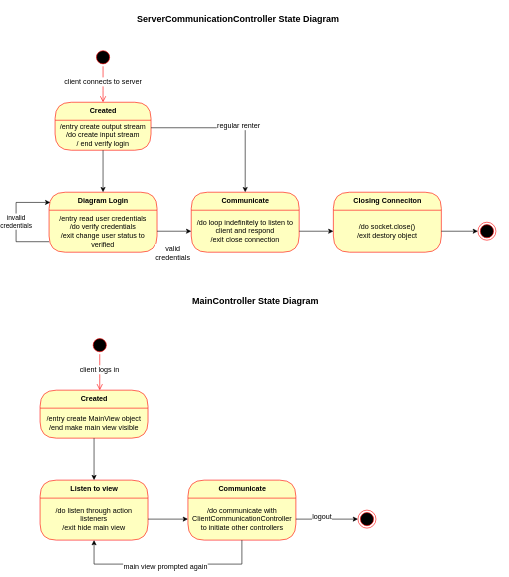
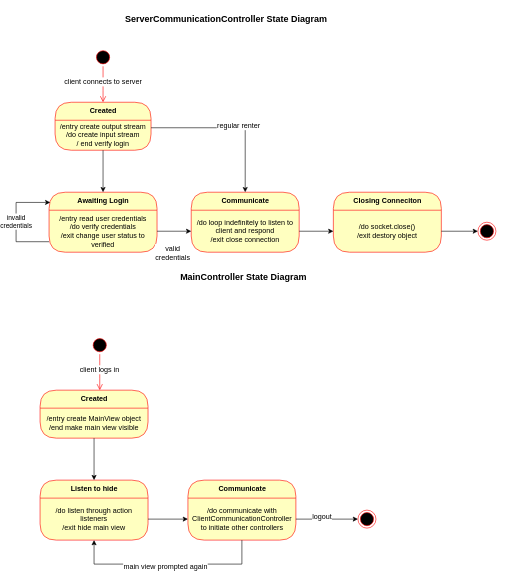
  <mxCell id="0" />
  <mxCell id="1" parent="0" />
  <mxCell id="2" value="" style="ellipse;html=1;shape=startState;fillColor=#000000;strokeColor=#ff0000;" vertex="1" parent="1"><mxGeometry x="110" y="80" width="30" height="30" as="geometry" /></mxCell>
  <mxCell id="3" value="" style="edgeStyle=orthogonalEdgeStyle;html=1;verticalAlign=bottom;endArrow=open;endSize=8;strokeColor=#ff0000;" edge="1" source="2" parent="1"><mxGeometry relative="1" as="geometry"><mxPoint x="125" y="170" as="targetPoint" /></mxGeometry></mxCell>
  <mxCell id="4" value="client connects to server" style="text;html=1;resizable=0;points=[];align=center;verticalAlign=middle;labelBackgroundColor=#ffffff;" vertex="1" connectable="0" parent="3"><mxGeometry x="-0.167" y="-1" relative="1" as="geometry"><mxPoint as="offset" /></mxGeometry></mxCell>
  <mxCell id="5" value="Created" style="swimlane;html=1;fontStyle=1;align=center;verticalAlign=middle;childLayout=stackLayout;horizontal=1;startSize=30;horizontalStack=0;resizeParent=0;resizeLast=1;container=0;fontColor=#000000;collapsible=0;rounded=1;arcSize=30;strokeColor=#ff0000;fillColor=#ffffc0;swimlaneFillColor=#ffffc0;" vertex="1" parent="1"><mxGeometry x="45" y="170" width="160" height="80" as="geometry" /></mxCell>
  <mxCell id="6" value="/entry create output stream&lt;br&gt;/do create input stream&lt;br&gt;/ end verify login" style="text;html=1;strokeColor=none;fillColor=none;align=center;verticalAlign=middle;spacingLeft=4;spacingRight=4;whiteSpace=wrap;overflow=hidden;rotatable=0;fontColor=#000000;" vertex="1" parent="5"><mxGeometry y="30" width="160" height="50" as="geometry" /></mxCell>
- <mxCell id="7" value="&lt;b&gt;&lt;font style=&quot;font-size: 15px&quot;&gt;ServerCommunicationController State Diagram&lt;/font&gt;&lt;/b&gt;" style="text;html=1;resizable=0;points=[];autosize=1;align=left;verticalAlign=top;spacingTop=-4;" vertex="1" parent="1"><mxGeometry x="180" y="20" width="350" height="20" as="geometry" /></mxCell>
- <mxCell id="8" value="Diagram Login" style="swimlane;html=1;fontStyle=1;align=center;verticalAlign=middle;childLayout=stackLayout;horizontal=1;startSize=30;horizontalStack=0;resizeParent=0;resizeLast=1;container=0;fontColor=#000000;collapsible=0;rounded=1;arcSize=30;strokeColor=#ff0000;fillColor=#ffffc0;swimlaneFillColor=#ffffc0;" vertex="1" parent="1"><mxGeometry x="35" y="320" width="180" height="100" as="geometry" /></mxCell>
+ <mxCell id="7" value="&lt;b&gt;&lt;font style=&quot;font-size: 15px&quot;&gt;ServerCommunicationController State Diagram&lt;/font&gt;&lt;/b&gt;" style="text;html=1;resizable=0;points=[];autosize=1;align=left;verticalAlign=top;spacingTop=-4;" vertex="1" parent="1"><mxGeometry x="160" y="20" width="350" height="20" as="geometry" /></mxCell>
+ <mxCell id="8" value="Awaiting Login" style="swimlane;html=1;fontStyle=1;align=center;verticalAlign=middle;childLayout=stackLayout;horizontal=1;startSize=30;horizontalStack=0;resizeParent=0;resizeLast=1;container=0;fontColor=#000000;collapsible=0;rounded=1;arcSize=30;strokeColor=#ff0000;fillColor=#ffffc0;swimlaneFillColor=#ffffc0;" vertex="1" parent="1"><mxGeometry x="35" y="320" width="180" height="100" as="geometry" /></mxCell>
  <mxCell id="9" value="/entry read user credentials&lt;br&gt;/do verify credentials&lt;br&gt;/exit change user status to verified" style="text;html=1;strokeColor=none;fillColor=none;align=center;verticalAlign=middle;spacingLeft=4;spacingRight=4;whiteSpace=wrap;overflow=hidden;rotatable=0;fontColor=#000000;" vertex="1" parent="8"><mxGeometry y="30" width="180" height="70" as="geometry" /></mxCell>
  <mxCell id="10" value="invalid&lt;br&gt;credentials" style="edgeStyle=orthogonalEdgeStyle;rounded=0;orthogonalLoop=1;jettySize=auto;html=1;exitX=0;exitY=0.75;exitDx=0;exitDy=0;entryX=0.011;entryY=0.17;entryDx=0;entryDy=0;entryPerimeter=0;" edge="1" parent="8" source="9" target="8"><mxGeometry relative="1" as="geometry"><mxPoint x="-55" y="50" as="targetPoint" /><Array as="points"><mxPoint x="-55" y="83" /><mxPoint x="-55" y="17" /></Array></mxGeometry></mxCell>
  <mxCell id="11" style="edgeStyle=orthogonalEdgeStyle;rounded=0;orthogonalLoop=1;jettySize=auto;html=1;exitX=0.5;exitY=1;exitDx=0;exitDy=0;entryX=0.5;entryY=0;entryDx=0;entryDy=0;" edge="1" parent="1" source="6" target="8"><mxGeometry relative="1" as="geometry" /></mxCell>
  <mxCell id="12" value="Communicate" style="swimlane;html=1;fontStyle=1;align=center;verticalAlign=middle;childLayout=stackLayout;horizontal=1;startSize=30;horizontalStack=0;resizeParent=0;resizeLast=1;container=0;fontColor=#000000;collapsible=0;rounded=1;arcSize=30;strokeColor=#ff0000;fillColor=#ffffc0;swimlaneFillColor=#ffffc0;" vertex="1" parent="1"><mxGeometry x="272" y="320" width="180" height="100" as="geometry" /></mxCell>
  <mxCell id="13" value="/do loop indefinitely to listen to client and respond&lt;br&gt;/exit close connection" style="text;html=1;strokeColor=none;fillColor=none;align=center;verticalAlign=middle;spacingLeft=4;spacingRight=4;whiteSpace=wrap;overflow=hidden;rotatable=0;fontColor=#000000;" vertex="1" parent="12"><mxGeometry y="30" width="180" height="70" as="geometry" /></mxCell>
  <mxCell id="14" value="Closing Conneciton" style="swimlane;html=1;fontStyle=1;align=center;verticalAlign=middle;childLayout=stackLayout;horizontal=1;startSize=30;horizontalStack=0;resizeParent=0;resizeLast=1;container=0;fontColor=#000000;collapsible=0;rounded=1;arcSize=30;strokeColor=#ff0000;fillColor=#ffffc0;swimlaneFillColor=#ffffc0;" vertex="1" parent="1"><mxGeometry x="509" y="320" width="180" height="100" as="geometry" /></mxCell>
  <mxCell id="15" value="/do socket.close()&lt;br&gt;/exit destory object" style="text;html=1;strokeColor=none;fillColor=none;align=center;verticalAlign=middle;spacingLeft=4;spacingRight=4;whiteSpace=wrap;overflow=hidden;rotatable=0;fontColor=#000000;" vertex="1" parent="14"><mxGeometry y="30" width="180" height="70" as="geometry" /></mxCell>
  <mxCell id="16" style="edgeStyle=orthogonalEdgeStyle;rounded=0;orthogonalLoop=1;jettySize=auto;html=1;exitX=1;exitY=0.5;exitDx=0;exitDy=0;entryX=0;entryY=0.5;entryDx=0;entryDy=0;" edge="1" parent="1" source="13" target="15"><mxGeometry relative="1" as="geometry" /></mxCell>
  <mxCell id="17" value="" style="ellipse;html=1;shape=endState;fillColor=#000000;strokeColor=#ff0000;" vertex="1" parent="1"><mxGeometry x="750" y="370" width="30" height="30" as="geometry" /></mxCell>
  <mxCell id="18" style="edgeStyle=orthogonalEdgeStyle;rounded=0;orthogonalLoop=1;jettySize=auto;html=1;exitX=1;exitY=0.5;exitDx=0;exitDy=0;" edge="1" parent="1" source="15" target="17"><mxGeometry relative="1" as="geometry" /></mxCell>
  <mxCell id="19" style="edgeStyle=orthogonalEdgeStyle;rounded=0;orthogonalLoop=1;jettySize=auto;html=1;exitX=1;exitY=0.5;exitDx=0;exitDy=0;entryX=0;entryY=0.5;entryDx=0;entryDy=0;" edge="1" parent="1" source="9" target="13"><mxGeometry relative="1" as="geometry" /></mxCell>
  <mxCell id="20" value="valid&lt;br&gt;credentials" style="text;html=1;resizable=0;points=[];align=center;verticalAlign=middle;labelBackgroundColor=#ffffff;" vertex="1" connectable="0" parent="19"><mxGeometry x="-0.228" y="3" relative="1" as="geometry"><mxPoint x="3" y="38" as="offset" /></mxGeometry></mxCell>
  <mxCell id="21" style="edgeStyle=orthogonalEdgeStyle;rounded=0;orthogonalLoop=1;jettySize=auto;html=1;exitX=1;exitY=0.25;exitDx=0;exitDy=0;entryX=0.5;entryY=0;entryDx=0;entryDy=0;" edge="1" parent="1" source="6" target="12"><mxGeometry relative="1" as="geometry" /></mxCell>
  <mxCell id="22" value="regular renter" style="text;html=1;resizable=0;points=[];align=center;verticalAlign=middle;labelBackgroundColor=#ffffff;" vertex="1" connectable="0" parent="21"><mxGeometry x="0.099" y="4" relative="1" as="geometry"><mxPoint as="offset" /></mxGeometry></mxCell>
- <mxCell id="23" value="&lt;b&gt;&lt;font style=&quot;font-size: 15px&quot;&gt;MainController State Diagram&lt;/font&gt;&lt;/b&gt;" style="text;html=1;resizable=0;points=[];autosize=1;align=left;verticalAlign=top;spacingTop=-4;" vertex="1" parent="1"><mxGeometry x="272" y="490" width="230" height="20" as="geometry" /></mxCell>
+ <mxCell id="23" value="&lt;b&gt;&lt;font style=&quot;font-size: 15px&quot;&gt;MainController State Diagram&lt;/font&gt;&lt;/b&gt;" style="text;html=1;resizable=0;points=[];autosize=1;align=left;verticalAlign=top;spacingTop=-4;" vertex="1" parent="1"><mxGeometry x="252" y="450" width="230" height="20" as="geometry" /></mxCell>
  <mxCell id="24" value="" style="ellipse;html=1;shape=startState;fillColor=#000000;strokeColor=#ff0000;" vertex="1" parent="1"><mxGeometry x="104.5" y="560" width="30" height="30" as="geometry" /></mxCell>
  <mxCell id="25" value="" style="edgeStyle=orthogonalEdgeStyle;html=1;verticalAlign=bottom;endArrow=open;endSize=8;strokeColor=#ff0000;" edge="1" parent="1" source="24"><mxGeometry relative="1" as="geometry"><mxPoint x="119.5" y="650" as="targetPoint" /></mxGeometry></mxCell>
  <mxCell id="26" value="client logs in" style="text;html=1;resizable=0;points=[];align=center;verticalAlign=middle;labelBackgroundColor=#ffffff;" vertex="1" connectable="0" parent="25"><mxGeometry x="-0.167" y="-1" relative="1" as="geometry"><mxPoint as="offset" /></mxGeometry></mxCell>
  <mxCell id="27" value="Created" style="swimlane;html=1;fontStyle=1;align=center;verticalAlign=middle;childLayout=stackLayout;horizontal=1;startSize=30;horizontalStack=0;resizeParent=0;resizeLast=1;container=0;fontColor=#000000;collapsible=0;rounded=1;arcSize=30;strokeColor=#ff0000;fillColor=#ffffc0;swimlaneFillColor=#ffffc0;" vertex="1" parent="1"><mxGeometry x="20" y="650" width="180" height="80" as="geometry" /></mxCell>
  <mxCell id="28" value="/entry create MainView object&lt;br&gt;/end make main view visible" style="text;html=1;strokeColor=none;fillColor=none;align=center;verticalAlign=middle;spacingLeft=4;spacingRight=4;whiteSpace=wrap;overflow=hidden;rotatable=0;fontColor=#000000;" vertex="1" parent="27"><mxGeometry y="30" width="180" height="50" as="geometry" /></mxCell>
- <mxCell id="29" value="Listen to view" style="swimlane;html=1;fontStyle=1;align=center;verticalAlign=middle;childLayout=stackLayout;horizontal=1;startSize=30;horizontalStack=0;resizeParent=0;resizeLast=1;container=0;fontColor=#000000;collapsible=0;rounded=1;arcSize=30;strokeColor=#ff0000;fillColor=#ffffc0;swimlaneFillColor=#ffffc0;" vertex="1" parent="1"><mxGeometry x="20" y="800" width="180" height="100" as="geometry" /></mxCell>
+ <mxCell id="29" value="Listen to hide" style="swimlane;html=1;fontStyle=1;align=center;verticalAlign=middle;childLayout=stackLayout;horizontal=1;startSize=30;horizontalStack=0;resizeParent=0;resizeLast=1;container=0;fontColor=#000000;collapsible=0;rounded=1;arcSize=30;strokeColor=#ff0000;fillColor=#ffffc0;swimlaneFillColor=#ffffc0;" vertex="1" parent="1"><mxGeometry x="20" y="800" width="180" height="100" as="geometry" /></mxCell>
  <mxCell id="30" value="/do listen through action listeners&lt;br&gt;/exit hide main view" style="text;html=1;strokeColor=none;fillColor=none;align=center;verticalAlign=middle;spacingLeft=4;spacingRight=4;whiteSpace=wrap;overflow=hidden;rotatable=0;fontColor=#000000;" vertex="1" parent="29"><mxGeometry y="30" width="180" height="70" as="geometry" /></mxCell>
  <mxCell id="31" style="edgeStyle=orthogonalEdgeStyle;rounded=0;orthogonalLoop=1;jettySize=auto;html=1;exitX=0.5;exitY=1;exitDx=0;exitDy=0;entryX=0.5;entryY=0;entryDx=0;entryDy=0;" edge="1" parent="1" source="28" target="29"><mxGeometry relative="1" as="geometry" /></mxCell>
  <mxCell id="32" value="Communicate" style="swimlane;html=1;fontStyle=1;align=center;verticalAlign=middle;childLayout=stackLayout;horizontal=1;startSize=30;horizontalStack=0;resizeParent=0;resizeLast=1;container=0;fontColor=#000000;collapsible=0;rounded=1;arcSize=30;strokeColor=#ff0000;fillColor=#ffffc0;swimlaneFillColor=#ffffc0;" vertex="1" parent="1"><mxGeometry x="266.5" y="800" width="180" height="100" as="geometry" /></mxCell>
  <mxCell id="33" value="/do communicate with ClientCommunicationController to initiate other controllers" style="text;html=1;strokeColor=none;fillColor=none;align=center;verticalAlign=middle;spacingLeft=4;spacingRight=4;whiteSpace=wrap;overflow=hidden;rotatable=0;fontColor=#000000;" vertex="1" parent="32"><mxGeometry y="30" width="180" height="70" as="geometry" /></mxCell>
  <mxCell id="34" style="edgeStyle=orthogonalEdgeStyle;rounded=0;orthogonalLoop=1;jettySize=auto;html=1;exitX=1;exitY=0.5;exitDx=0;exitDy=0;entryX=0;entryY=0.5;entryDx=0;entryDy=0;" edge="1" parent="1" source="33" target="39"><mxGeometry relative="1" as="geometry"><mxPoint x="504" y="865" as="targetPoint" /></mxGeometry></mxCell>
  <mxCell id="35" value="logout" style="text;html=1;resizable=0;points=[];align=center;verticalAlign=middle;labelBackgroundColor=#ffffff;" vertex="1" connectable="0" parent="34"><mxGeometry x="-0.165" y="4" relative="1" as="geometry"><mxPoint as="offset" /></mxGeometry></mxCell>
  <mxCell id="36" style="edgeStyle=orthogonalEdgeStyle;rounded=0;orthogonalLoop=1;jettySize=auto;html=1;exitX=1;exitY=0.5;exitDx=0;exitDy=0;entryX=0;entryY=0.5;entryDx=0;entryDy=0;" edge="1" parent="1" source="30" target="33"><mxGeometry relative="1" as="geometry" /></mxCell>
  <mxCell id="37" style="edgeStyle=orthogonalEdgeStyle;rounded=0;orthogonalLoop=1;jettySize=auto;html=1;exitX=0.5;exitY=1;exitDx=0;exitDy=0;entryX=0.5;entryY=1;entryDx=0;entryDy=0;" edge="1" parent="1" source="33" target="30"><mxGeometry relative="1" as="geometry"><Array as="points"><mxPoint x="357" y="940" /><mxPoint x="110" y="940" /></Array></mxGeometry></mxCell>
  <mxCell id="38" value="main view prompted again" style="text;html=1;resizable=0;points=[];align=center;verticalAlign=middle;labelBackgroundColor=#ffffff;" vertex="1" connectable="0" parent="37"><mxGeometry x="0.028" y="4" relative="1" as="geometry"><mxPoint as="offset" /></mxGeometry></mxCell>
  <mxCell id="39" value="" style="ellipse;html=1;shape=endState;fillColor=#000000;strokeColor=#ff0000;" vertex="1" parent="1"><mxGeometry x="550" y="850" width="30" height="30" as="geometry" /></mxCell>
